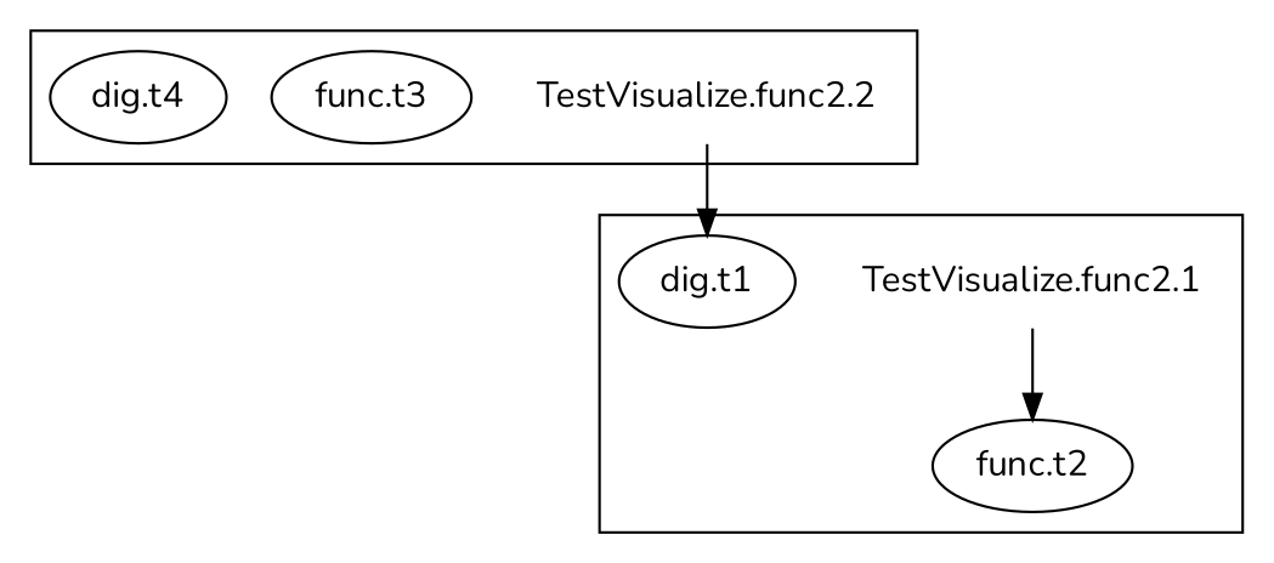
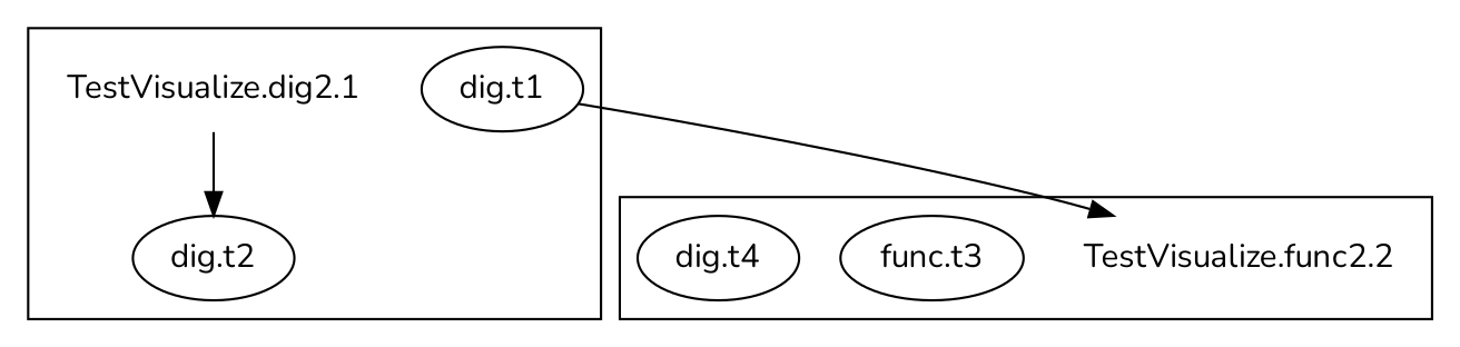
  digraph {
    compound=true
    fontname=Nunito
    rankdir=TB
    node [fontname=Nunito]
    edge [fontname=Nunito]
    n1 [label="TestVisualize.func2.2" shape=plaintext]
    n2 [label="func.t3"]
    n3 [label="dig.t4"]
-   n4 [label="TestVisualize.func2.1" shape=plaintext]
+   n4 [label="TestVisualize.dig2.1" shape=plaintext]
    n5 [label="dig.t1"]
-   n6 [label="func.t2"]
+   n6 [label="dig.t2"]
    subgraph cluster_1 {
      n1
      n2
      n3
    }
    subgraph cluster_2 {
      n4
      n5
      n6
    }
-   n1 -> n5
+   n5 -> n1
    n4 -> n6
  }
